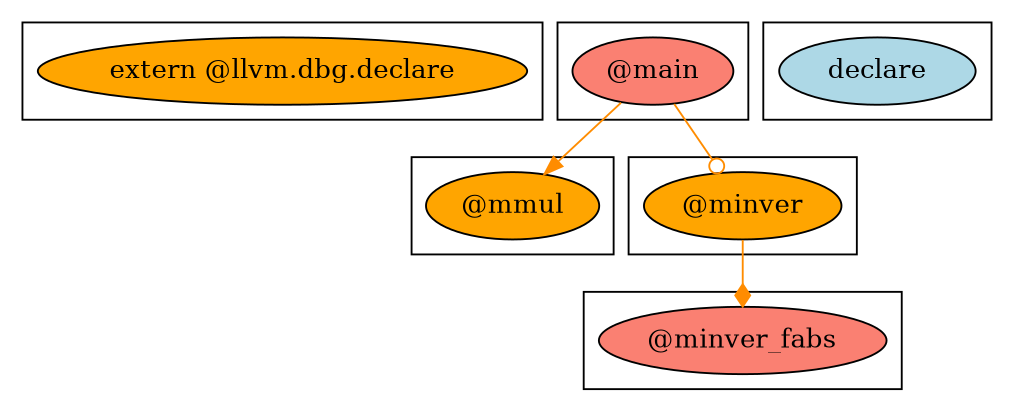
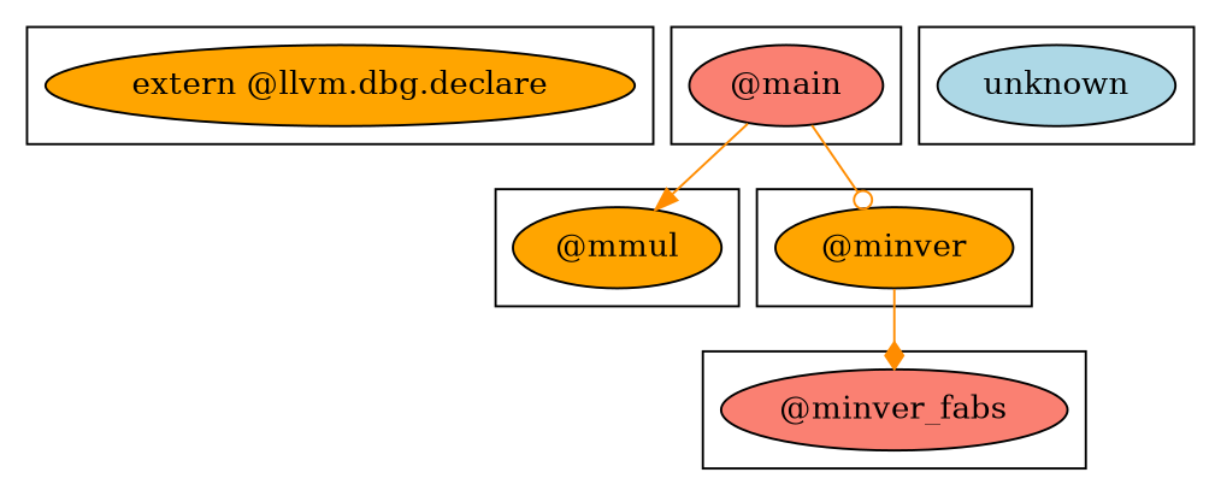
  digraph {
    node [fillcolor=orange style=filled]
    edge [color=darkorange]
    n1 [label="extern @llvm.dbg.declare"]
    n2 [fillcolor=salmon label="@main"]
    n3 [label="@mmul"]
    n4 [label="@minver"]
    n5 [fillcolor=salmon label="@minver_fabs"]
-   n6 [fillcolor=lightblue label=declare]
+   n6 [fillcolor=lightblue label=unknown]
    subgraph cluster_1 {
      n1
    }
    subgraph cluster_2 {
      n2
    }
    subgraph cluster_3 {
      n3
    }
    subgraph cluster_4 {
      n4
    }
    subgraph cluster_5 {
      n5
    }
    subgraph cluster_6 {
      n6
    }
    n2 -> n3 [arrowhead=normal]
    n2 -> n4 [arrowhead=odot]
    n4 -> n5 [arrowhead=diamond]
  }
